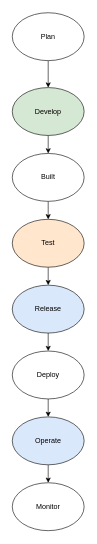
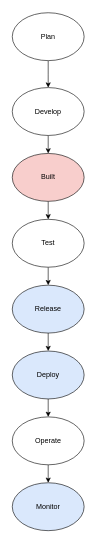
  <mxCell id="0" />
  <mxCell id="1" parent="0" />
  <mxCell id="2" style="edgeStyle=orthogonalEdgeStyle;rounded=0;orthogonalLoop=1;jettySize=auto;html=1;" edge="1" parent="1" source="3"><mxGeometry relative="1" as="geometry"><mxPoint x="80" y="145" as="targetPoint" /></mxGeometry></mxCell>
  <mxCell id="3" value="Plan" style="ellipse;whiteSpace=wrap;html=1;" vertex="1" parent="1"><mxGeometry x="20" y="20" width="120" height="80" as="geometry" /></mxCell>
  <mxCell id="4" style="edgeStyle=orthogonalEdgeStyle;rounded=0;orthogonalLoop=1;jettySize=auto;html=1;" edge="1" parent="1"><mxGeometry relative="1" as="geometry"><mxPoint x="80" y="255" as="targetPoint" /><mxPoint x="80" y="225" as="sourcePoint" /></mxGeometry></mxCell>
  <mxCell id="5" style="edgeStyle=orthogonalEdgeStyle;rounded=0;orthogonalLoop=1;jettySize=auto;html=1;" edge="1" parent="1" source="6"><mxGeometry relative="1" as="geometry"><mxPoint x="80" y="365" as="targetPoint" /></mxGeometry></mxCell>
- <mxCell id="6" value="Built" style="ellipse;whiteSpace=wrap;html=1;" vertex="1" parent="1"><mxGeometry x="20" y="255" width="120" height="80" as="geometry" /></mxCell>
+ <mxCell id="6" value="Built" style="ellipse;whiteSpace=wrap;html=1;fillColor=#f8cecc;" vertex="1" parent="1"><mxGeometry x="20" y="255" width="120" height="80" as="geometry" /></mxCell>
  <mxCell id="7" style="edgeStyle=orthogonalEdgeStyle;rounded=0;orthogonalLoop=1;jettySize=auto;html=1;" edge="1" parent="1"><mxGeometry relative="1" as="geometry"><mxPoint x="80" y="475" as="targetPoint" /><mxPoint x="80" y="445" as="sourcePoint" /></mxGeometry></mxCell>
  <mxCell id="8" style="edgeStyle=orthogonalEdgeStyle;rounded=0;orthogonalLoop=1;jettySize=auto;html=1;" edge="1" parent="1" source="9"><mxGeometry relative="1" as="geometry"><mxPoint x="80" y="585" as="targetPoint" /></mxGeometry></mxCell>
  <mxCell id="9" value="Release" style="ellipse;whiteSpace=wrap;html=1;fillColor=#dae8fc;" vertex="1" parent="1"><mxGeometry x="20" y="475" width="120" height="80" as="geometry" /></mxCell>
  <mxCell id="10" style="edgeStyle=orthogonalEdgeStyle;rounded=0;orthogonalLoop=1;jettySize=auto;html=1;" edge="1" parent="1" source="11"><mxGeometry relative="1" as="geometry"><mxPoint x="80" y="695" as="targetPoint" /></mxGeometry></mxCell>
- <mxCell id="11" value="Deploy" style="ellipse;whiteSpace=wrap;html=1;direction=west;" vertex="1" parent="1"><mxGeometry x="20" y="585" width="120" height="80" as="geometry" /></mxCell>
+ <mxCell id="11" value="Deploy" style="ellipse;whiteSpace=wrap;html=1;direction=west;fillColor=#dae8fc;" vertex="1" parent="1"><mxGeometry x="20" y="585" width="120" height="80" as="geometry" /></mxCell>
  <mxCell id="12" style="edgeStyle=orthogonalEdgeStyle;rounded=0;orthogonalLoop=1;jettySize=auto;html=1;" edge="1" parent="1"><mxGeometry relative="1" as="geometry"><mxPoint x="80" y="805" as="targetPoint" /><mxPoint x="80" y="775" as="sourcePoint" /></mxGeometry></mxCell>
- <mxCell id="13" value="Test" style="ellipse;whiteSpace=wrap;html=1;fillColor=#ffe6cc;" vertex="1" parent="1"><mxGeometry x="20" y="365" width="120" height="80" as="geometry" /></mxCell>
- <mxCell id="14" value="Develop" style="ellipse;whiteSpace=wrap;html=1;fillColor=#d5e8d4;" vertex="1" parent="1"><mxGeometry x="20" y="145" width="120" height="80" as="geometry" /></mxCell>
- <mxCell id="15" value="Operate" style="ellipse;whiteSpace=wrap;html=1;fillColor=#dae8fc;" vertex="1" parent="1"><mxGeometry x="20" y="695" width="120" height="80" as="geometry" /></mxCell>
- <mxCell id="16" value="Monitor" style="ellipse;whiteSpace=wrap;html=1;" vertex="1" parent="1"><mxGeometry x="20" y="805" width="120" height="80" as="geometry" /></mxCell>
+ <mxCell id="13" value="Test" style="ellipse;whiteSpace=wrap;html=1;" vertex="1" parent="1"><mxGeometry x="20" y="365" width="120" height="80" as="geometry" /></mxCell>
+ <mxCell id="14" value="Develop" style="ellipse;whiteSpace=wrap;html=1;" vertex="1" parent="1"><mxGeometry x="20" y="145" width="120" height="80" as="geometry" /></mxCell>
+ <mxCell id="15" value="Operate" style="ellipse;whiteSpace=wrap;html=1;" vertex="1" parent="1"><mxGeometry x="20" y="695" width="120" height="80" as="geometry" /></mxCell>
+ <mxCell id="16" value="Monitor" style="ellipse;whiteSpace=wrap;html=1;fillColor=#dae8fc;" vertex="1" parent="1"><mxGeometry x="20" y="805" width="120" height="80" as="geometry" /></mxCell>
